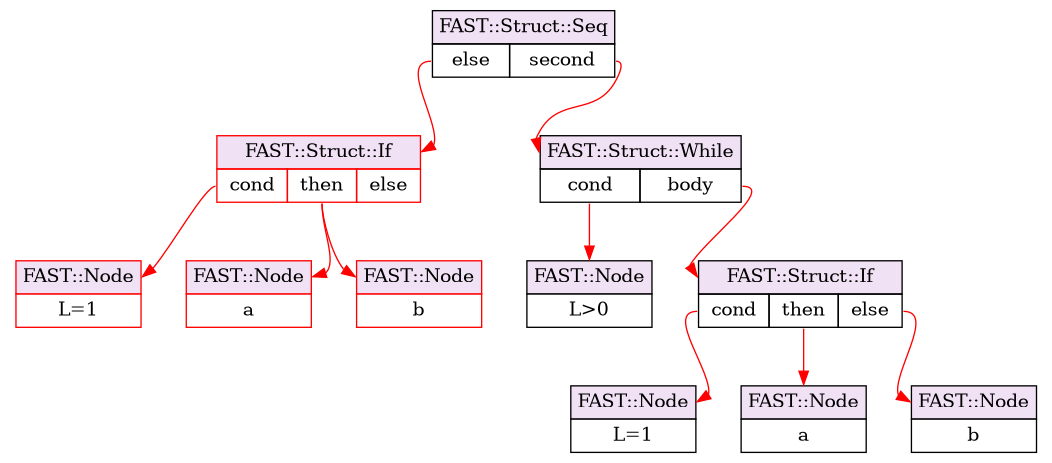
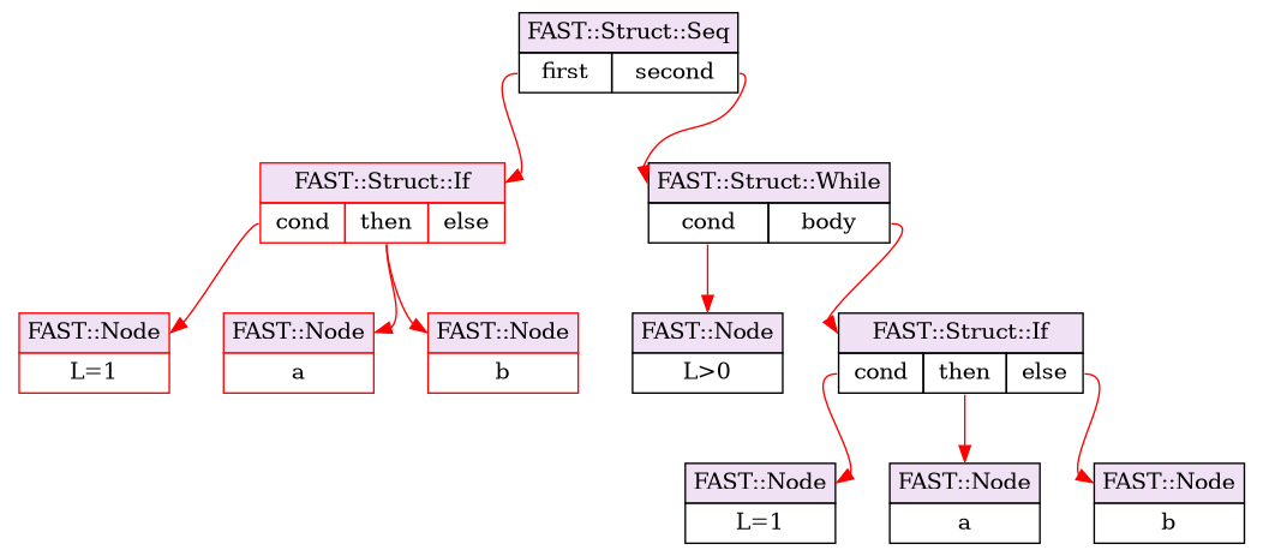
  digraph {
    node [fillcolor="#f1e1f4" shape=plaintext]
    edge [color=red headport=title tailport=child1]
-   n1 [label=< <table BORDER="0" CELLBORDER="1" CELLSPACING="0" CELLPADDING="4">   <tr><td port="title" bgcolor="#f1e1f4" colspan="2">FAST::Struct::Seq</td></tr>   <tr bgcolor="white"><td port="child0" > else </td><td port="child1" > second </td></tr> </table>>]
+   n1 [label=< <table BORDER="0" CELLBORDER="1" CELLSPACING="0" CELLPADDING="4">   <tr><td port="title" bgcolor="#f1e1f4" colspan="2">FAST::Struct::Seq</td></tr>   <tr bgcolor="white"><td port="child0" > first </td><td port="child1" > second </td></tr> </table>>]
    n2 [color=red label=< <table BORDER="0" CELLBORDER="1" CELLSPACING="0" CELLPADDING="4">   <tr><td port="title" bgcolor="#f1e1f4" colspan="3">FAST::Struct::If</td></tr>   <tr bgcolor="white"><td port="child0" > cond </td><td port="child1" > then </td><td port="child2" > else </td></tr> </table>>]
    n3 [label=< <table BORDER="0" CELLBORDER="1" CELLSPACING="0" CELLPADDING="4">   <tr><td port="title" bgcolor="#f1e1f4" colspan="2">FAST::Struct::While</td></tr>   <tr bgcolor="white"><td port="child0" > cond </td><td port="child1" > body </td></tr> </table>>]
    n4 [color=red label=< <table BORDER="0" CELLBORDER="1" CELLSPACING="0" CELLPADDING="4">   <tr><td port="title" bgcolor="#f1e1f4">FAST::Node</td></tr>   <tr><td port="content" bgcolor="white">L=1</td></tr> </table>>]
    n5 [color=red label=< <table BORDER="0" CELLBORDER="1" CELLSPACING="0" CELLPADDING="4">   <tr><td port="title" bgcolor="#f1e1f4">FAST::Node</td></tr>   <tr><td port="content" bgcolor="white">a</td></tr> </table>>]
    n6 [color=red label=< <table BORDER="0" CELLBORDER="1" CELLSPACING="0" CELLPADDING="4">   <tr><td port="title" bgcolor="#f1e1f4">FAST::Node</td></tr>   <tr><td port="content" bgcolor="white">b</td></tr> </table>>]
    n7 [label=< <table BORDER="0" CELLBORDER="1" CELLSPACING="0" CELLPADDING="4">   <tr><td port="title" bgcolor="#f1e1f4">FAST::Node</td></tr>   <tr><td port="content" bgcolor="white">L&gt;0</td></tr> </table>>]
    n8 [label=< <table BORDER="0" CELLBORDER="1" CELLSPACING="0" CELLPADDING="4">   <tr><td port="title" bgcolor="#f1e1f4" colspan="3">FAST::Struct::If</td></tr>   <tr bgcolor="white"><td port="child0" > cond </td><td port="child1" > then </td><td port="child2" > else </td></tr> </table>>]
    n9 [label=< <table BORDER="0" CELLBORDER="1" CELLSPACING="0" CELLPADDING="4">   <tr><td port="title" bgcolor="#f1e1f4">FAST::Node</td></tr>   <tr><td port="content" bgcolor="white">L=1</td></tr> </table>>]
    n10 [label=< <table BORDER="0" CELLBORDER="1" CELLSPACING="0" CELLPADDING="4">   <tr><td port="title" bgcolor="#f1e1f4">FAST::Node</td></tr>   <tr><td port="content" bgcolor="white">a</td></tr> </table>>]
    n11 [label=< <table BORDER="0" CELLBORDER="1" CELLSPACING="0" CELLPADDING="4">   <tr><td port="title" bgcolor="#f1e1f4">FAST::Node</td></tr>   <tr><td port="content" bgcolor="white">b</td></tr> </table>>]
    n1 -> n2 [tailport=child0]
    n1 -> n3
    n2 -> n4 [tailport=child0]
    n2 -> n5
    n2 -> n6
    n3 -> n7 [tailport=child0]
    n3 -> n8
    n8 -> n9 [tailport=child0]
    n8 -> n10
    n8 -> n11 [tailport=child2]
  }
